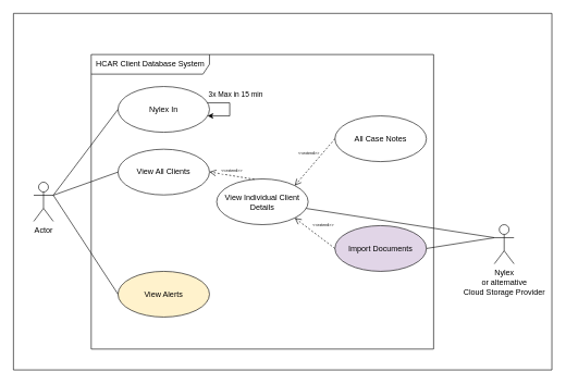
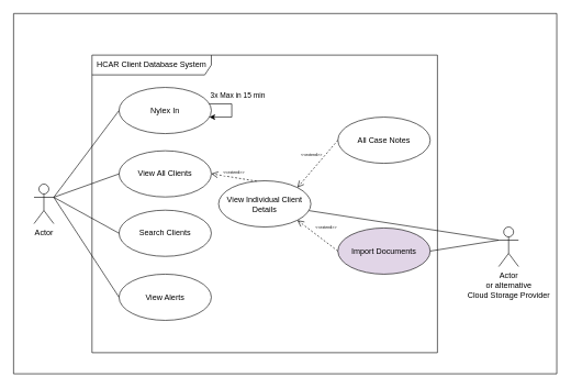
  <mxCell id="0" />
  <mxCell id="1" parent="0" />
  <mxCell id="2" value="" style="swimlane;startSize=0;" vertex="1" parent="1"><mxGeometry x="20" y="20" width="824" height="546" as="geometry"><mxRectangle x="-155" y="-190" width="50" height="44" as="alternateBounds" /></mxGeometry></mxCell>
  <mxCell id="3" value="Actor" style="shape=umlActor;verticalLabelPosition=bottom;verticalAlign=top;html=1;" parent="1" vertex="1"><mxGeometry x="51" y="278.5" width="30" height="60" as="geometry" /></mxCell>
- <mxCell id="4" value="Nylex&lt;br&gt;or alternative&lt;br&gt;Cloud Storage Provider" style="shape=umlActor;verticalLabelPosition=bottom;verticalAlign=top;html=1;" parent="1" vertex="1"><mxGeometry x="756" y="343.5" width="30" height="60" as="geometry" /></mxCell>
+ <mxCell id="4" value="Actor&lt;br&gt;or alternative&lt;br&gt;Cloud Storage Provider" style="shape=umlActor;verticalLabelPosition=bottom;verticalAlign=top;html=1;" parent="1" vertex="1"><mxGeometry x="756" y="343.5" width="30" height="60" as="geometry" /></mxCell>
  <mxCell id="5" value="HCAR Client Database System" style="shape=umlFrame;whiteSpace=wrap;html=1;pointerEvents=0;width=181;height=30;" parent="1" vertex="1"><mxGeometry x="139" y="83" width="524" height="451" as="geometry" /></mxCell>
  <mxCell id="6" value="Nylex In" style="ellipse;whiteSpace=wrap;html=1;" parent="1" vertex="1"><mxGeometry x="180" y="132" width="140" height="70" as="geometry" /></mxCell>
  <mxCell id="7" value="View All Clients" style="ellipse;whiteSpace=wrap;html=1;" parent="1" vertex="1"><mxGeometry x="180" y="228" width="140" height="70" as="geometry" /></mxCell>
+ <mxCell id="8" value="Search Clients" style="ellipse;whiteSpace=wrap;html=1;" parent="1" vertex="1"><mxGeometry x="180" y="318" width="140" height="70" as="geometry" /></mxCell>
  <mxCell id="9" value="View Individual Client Details" style="ellipse;whiteSpace=wrap;html=1;" parent="1" vertex="1"><mxGeometry x="331" y="273.5" width="140" height="70" as="geometry" /></mxCell>
- <mxCell id="10" value="View Alerts" style="ellipse;whiteSpace=wrap;html=1;fillColor=#fff2cc;" parent="1" vertex="1"><mxGeometry x="180" y="415" width="140" height="70" as="geometry" /></mxCell>
+ <mxCell id="10" value="View Alerts" style="ellipse;whiteSpace=wrap;html=1;" parent="1" vertex="1"><mxGeometry x="180" y="415" width="140" height="70" as="geometry" /></mxCell>
  <mxCell id="11" style="edgeStyle=orthogonalEdgeStyle;rounded=0;orthogonalLoop=1;jettySize=auto;html=1;elbow=vertical;" edge="1" parent="1" source="6" target="6"><mxGeometry relative="1" as="geometry"><Array as="points"><mxPoint x="351" y="167" /></Array></mxGeometry></mxCell>
  <mxCell id="12" value="3x Max in 15 min" style="edgeLabel;html=1;align=center;verticalAlign=middle;resizable=0;points=[];" vertex="1" connectable="0" parent="11"><mxGeometry x="-0.296" relative="1" as="geometry"><mxPoint x="11" y="-14" as="offset" /></mxGeometry></mxCell>
  <mxCell id="13" value="All Case Notes" style="ellipse;whiteSpace=wrap;html=1;" vertex="1" parent="1"><mxGeometry x="512" y="177" width="140" height="70" as="geometry" /></mxCell>
  <mxCell id="14" value="Import Documents" style="ellipse;whiteSpace=wrap;html=1;fillColor=#e1d5e7;" vertex="1" parent="1"><mxGeometry x="512" y="345" width="140" height="70" as="geometry" /></mxCell>
  <mxCell id="15" value="&lt;font style=&quot;font-size: 6px;&quot;&gt;&amp;lt;&amp;lt;extend&amp;gt;&amp;gt;&lt;/font&gt;" style="html=1;verticalAlign=bottom;endArrow=open;dashed=1;endSize=8;curved=0;rounded=0;exitX=0.412;exitY=0.009;exitDx=0;exitDy=0;exitPerimeter=0;" edge="1" parent="1" source="9"><mxGeometry relative="1" as="geometry"><mxPoint x="400" y="262.76" as="sourcePoint" /><mxPoint x="320" y="262.76" as="targetPoint" /></mxGeometry></mxCell>
  <mxCell id="16" value="&lt;font style=&quot;font-size: 6px;&quot;&gt;&amp;lt;&amp;lt;extend&amp;gt;&amp;gt;&lt;/font&gt;" style="html=1;verticalAlign=bottom;endArrow=open;dashed=1;endSize=8;curved=0;rounded=0;exitX=0;exitY=0.5;exitDx=0;exitDy=0;entryX=1;entryY=1;entryDx=0;entryDy=0;" edge="1" parent="1" source="14" target="9"><mxGeometry x="-0.21" y="-11" relative="1" as="geometry"><mxPoint x="513" y="374.24" as="sourcePoint" /><mxPoint x="439" y="363" as="targetPoint" /><mxPoint as="offset" /></mxGeometry></mxCell>
  <mxCell id="17" value="&lt;font style=&quot;font-size: 6px;&quot;&gt;&amp;lt;&amp;lt;extend&amp;gt;&amp;gt;&lt;/font&gt;" style="html=1;verticalAlign=bottom;endArrow=open;dashed=1;endSize=8;curved=0;rounded=0;exitX=0;exitY=0.5;exitDx=0;exitDy=0;entryX=1;entryY=0;entryDx=0;entryDy=0;" edge="1" parent="1" source="13" target="9"><mxGeometry x="0.02" y="-11" relative="1" as="geometry"><mxPoint x="508" y="228" as="sourcePoint" /><mxPoint x="434" y="216.76" as="targetPoint" /><mxPoint as="offset" /></mxGeometry></mxCell>
  <mxCell id="18" value="" style="endArrow=none;html=1;rounded=0;entryX=0;entryY=0.5;entryDx=0;entryDy=0;exitX=1;exitY=0.333;exitDx=0;exitDy=0;exitPerimeter=0;" edge="1" parent="1" source="3" target="6"><mxGeometry width="50" height="50" relative="1" as="geometry"><mxPoint x="97" y="277" as="sourcePoint" /><mxPoint x="173" y="312" as="targetPoint" /></mxGeometry></mxCell>
  <mxCell id="19" value="" style="endArrow=none;html=1;rounded=0;entryX=0;entryY=0.5;entryDx=0;entryDy=0;exitX=1;exitY=0.333;exitDx=0;exitDy=0;exitPerimeter=0;" edge="1" parent="1" source="3" target="7"><mxGeometry width="50" height="50" relative="1" as="geometry"><mxPoint x="123" y="362" as="sourcePoint" /><mxPoint x="173" y="312" as="targetPoint" /></mxGeometry></mxCell>
+ <mxCell id="20" value="" style="endArrow=none;html=1;rounded=0;entryX=0;entryY=0.5;entryDx=0;entryDy=0;exitX=1;exitY=0.333;exitDx=0;exitDy=0;exitPerimeter=0;" edge="1" parent="1" source="3" target="8"><mxGeometry width="50" height="50" relative="1" as="geometry"><mxPoint x="187" y="370" as="sourcePoint" /><mxPoint x="237" y="320" as="targetPoint" /></mxGeometry></mxCell>
  <mxCell id="21" value="" style="endArrow=none;html=1;rounded=0;entryX=0;entryY=0.5;entryDx=0;entryDy=0;exitX=1;exitY=0.333;exitDx=0;exitDy=0;exitPerimeter=0;" edge="1" parent="1" source="3" target="10"><mxGeometry width="50" height="50" relative="1" as="geometry"><mxPoint x="187" y="370" as="sourcePoint" /><mxPoint x="237" y="320" as="targetPoint" /></mxGeometry></mxCell>
  <mxCell id="22" value="" style="endArrow=none;html=1;rounded=0;entryX=1;entryY=0.5;entryDx=0;entryDy=0;exitX=0;exitY=0.333;exitDx=0;exitDy=0;exitPerimeter=0;" edge="1" parent="1" source="4" target="14"><mxGeometry width="50" height="50" relative="1" as="geometry"><mxPoint x="687" y="421" as="sourcePoint" /><mxPoint x="737" y="371" as="targetPoint" /></mxGeometry></mxCell>
  <mxCell id="23" value="" style="endArrow=none;html=1;rounded=0;entryX=0;entryY=0.333;entryDx=0;entryDy=0;entryPerimeter=0;" edge="1" parent="1" source="9" target="4"><mxGeometry width="50" height="50" relative="1" as="geometry"><mxPoint x="673" y="519" as="sourcePoint" /><mxPoint x="723" y="469" as="targetPoint" /></mxGeometry></mxCell>
